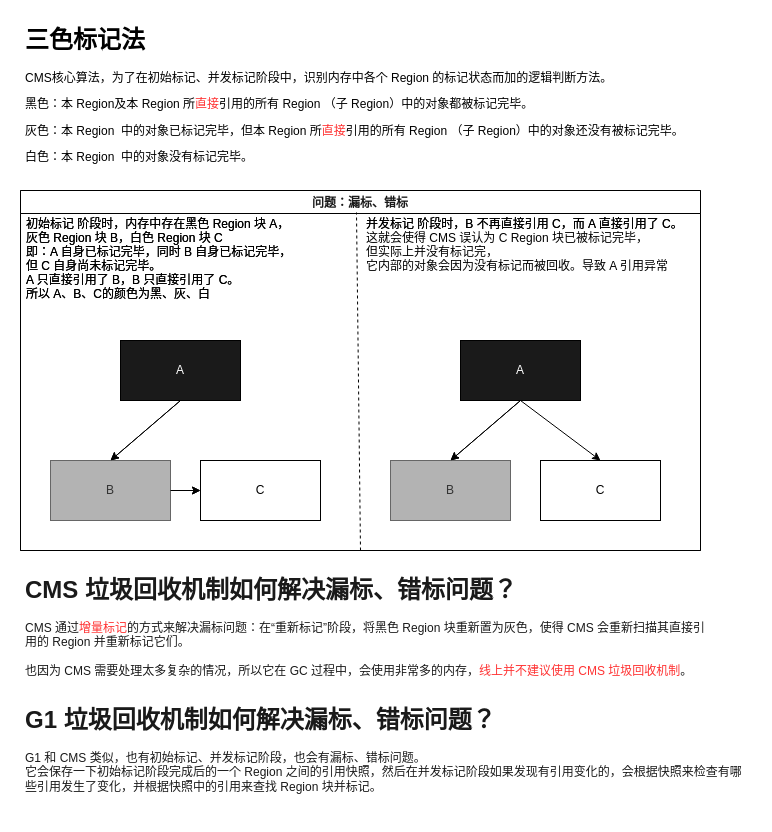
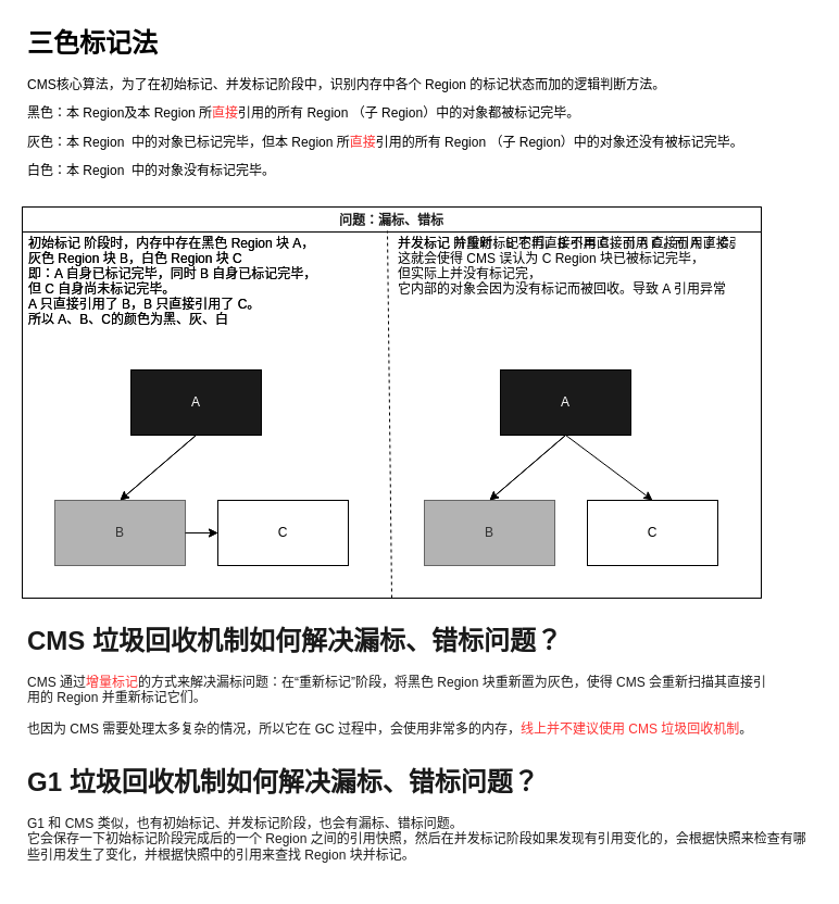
  <mxCell id="0" />
  <mxCell id="1" parent="0" />
  <mxCell id="2" value="&lt;h1&gt;三色标记法&lt;/h1&gt;&lt;p&gt;CMS核心算法，为了在初始标记、并发标记阶段中，识别内存中各个 Region 的标记状态而加的逻辑判断方法。&lt;/p&gt;&lt;p&gt;黑色：本 Region及本 Region 所&lt;font color=&quot;#ff3333&quot;&gt;直接&lt;/font&gt;引用的所有 Region （子 Region）中的对象都被标记完毕。&lt;/p&gt;&lt;p&gt;灰色：本 Region &amp;nbsp;中的对象已标记完毕，但本 Region 所&lt;font color=&quot;#ff3333&quot;&gt;直接&lt;/font&gt;引用的所有 Region （子 Region）中的对象还没有被标记完毕。&lt;/p&gt;&lt;p&gt;白色：本 Region&amp;nbsp;&amp;nbsp;中的对象没有标记完毕。&lt;/p&gt;" style="text;html=1;strokeColor=none;spacing=5;spacingTop=-20;whiteSpace=wrap;overflow=hidden;rounded=0;fillColor=#ffffff;" parent="1" vertex="1"><mxGeometry x="20" y="20" width="670" height="160" as="geometry" /></mxCell>
  <mxCell id="3" value="问题：漏标" style="swimlane;fillColor=#ffffff;fontColor=#FFFFFF;" parent="1" vertex="1"><mxGeometry x="20" y="190" width="680" height="360" as="geometry" /></mxCell>
  <mxCell id="4" value="初始标记 阶段时，内存中存在黑色 Region 块 A，&#10;灰色 Region 块 B，白色 Region 块 C&#10;即：A 自身已标记完毕，同时 B 自身已标记完毕，&#10;但 C 自身尚未标记完毕。&#10;A 只直接引用了 B，B 只直接引用了 C。&#10;所以 A、B、C的颜色为黑、灰、白" style="text;strokeColor=none;fillColor=none;align=left;verticalAlign=top;spacingLeft=4;spacingRight=4;overflow=hidden;rotatable=0;points=[[0,0.5],[1,0.5]];portConstraint=eastwest;" parent="3" vertex="1"><mxGeometry y="20" width="270" height="90" as="geometry" /></mxCell>
  <mxCell id="5" value="&lt;font color=&quot;#ffffff&quot;&gt;A&lt;/font&gt;" style="rounded=0;whiteSpace=wrap;html=1;fillColor=#1A1A1A;" parent="3" vertex="1"><mxGeometry x="100" y="150" width="120" height="60" as="geometry" /></mxCell>
  <mxCell id="6" value="B" style="rounded=0;whiteSpace=wrap;html=1;strokeColor=#666666;fontColor=#333333;fillColor=#B3B3B3;" parent="3" vertex="1"><mxGeometry x="30" y="270" width="120" height="60" as="geometry" /></mxCell>
  <mxCell id="7" value="C" style="rounded=0;whiteSpace=wrap;html=1;fillColor=#ffffff;" parent="3" vertex="1"><mxGeometry x="180" y="270" width="120" height="60" as="geometry" /></mxCell>
  <mxCell id="8" value="" style="endArrow=classic;html=1;fontColor=#FFFFFF;exitX=0.5;exitY=1;exitDx=0;exitDy=0;entryX=0.5;entryY=0;entryDx=0;entryDy=0;" parent="3" source="5" target="6" edge="1"><mxGeometry width="50" height="50" relative="1" as="geometry"><mxPoint x="360" y="110" as="sourcePoint" /><mxPoint x="410" y="60" as="targetPoint" /></mxGeometry></mxCell>
  <mxCell id="9" value="" style="endArrow=classic;html=1;fontColor=#FFFFFF;exitX=1;exitY=0.5;exitDx=0;exitDy=0;entryX=0;entryY=0.5;entryDx=0;entryDy=0;" parent="3" source="6" target="7" edge="1"><mxGeometry width="50" height="50" relative="1" as="geometry"><mxPoint x="360" y="110" as="sourcePoint" /><mxPoint x="410" y="60" as="targetPoint" /></mxGeometry></mxCell>
  <mxCell id="10" value="&lt;font color=&quot;#ffffff&quot;&gt;A&lt;/font&gt;" style="rounded=0;whiteSpace=wrap;html=1;fillColor=#1A1A1A;" parent="3" vertex="1"><mxGeometry x="440" y="150" width="120" height="60" as="geometry" /></mxCell>
  <mxCell id="11" value="B" style="rounded=0;whiteSpace=wrap;html=1;strokeColor=#666666;fontColor=#333333;fillColor=#B3B3B3;" parent="3" vertex="1"><mxGeometry x="370" y="270" width="120" height="60" as="geometry" /></mxCell>
  <mxCell id="12" value="C" style="rounded=0;whiteSpace=wrap;html=1;fillColor=#ffffff;" parent="3" vertex="1"><mxGeometry x="520" y="270" width="120" height="60" as="geometry" /></mxCell>
  <mxCell id="13" value="" style="endArrow=classic;html=1;fontColor=#FFFFFF;exitX=0.5;exitY=1;exitDx=0;exitDy=0;entryX=0.5;entryY=0;entryDx=0;entryDy=0;" parent="3" source="10" target="11" edge="1"><mxGeometry width="50" height="50" relative="1" as="geometry"><mxPoint x="670" y="-110" as="sourcePoint" /><mxPoint x="720" y="-160" as="targetPoint" /></mxGeometry></mxCell>
- <mxCell id="14" value="并发标记 阶段时，B 不再直接引用 C，而 A 直接引用了 C。" style="text;strokeColor=none;fillColor=none;align=left;verticalAlign=top;spacingLeft=4;spacingRight=4;overflow=hidden;rotatable=0;points=[[0,0.5],[1,0.5]];portConstraint=eastwest;" parent="3" vertex="1"><mxGeometry x="340" y="20" width="320" height="90" as="geometry" /></mxCell>
+ <mxCell id="14" value="并发标记 并重新标记它们，B 不再直接引用 C，而 A 直接引用了 C。" style="text;strokeColor=none;fillColor=none;align=left;verticalAlign=top;spacingLeft=4;spacingRight=4;overflow=hidden;rotatable=0;points=[[0,0.5],[1,0.5]];portConstraint=eastwest;" parent="3" vertex="1"><mxGeometry x="340" y="20" width="320" height="90" as="geometry" /></mxCell>
  <mxCell id="15" value="问题：漏标、错标" style="swimlane;fillColor=#ffffff;fontColor=#1A1A1A;" parent="3" vertex="1"><mxGeometry width="680" height="360" as="geometry" /></mxCell>
  <mxCell id="16" value="初始标记 阶段时，内存中存在黑色 Region 块 A，&#10;灰色 Region 块 B，白色 Region 块 C&#10;即：A 自身已标记完毕，同时 B 自身已标记完毕，&#10;但 C 自身尚未标记完毕。&#10;A 只直接引用了 B，B 只直接引用了 C。&#10;所以 A、B、C的颜色为黑、灰、白" style="text;strokeColor=none;fillColor=none;align=left;verticalAlign=top;spacingLeft=4;spacingRight=4;overflow=hidden;rotatable=0;points=[[0,0.5],[1,0.5]];portConstraint=eastwest;" parent="15" vertex="1"><mxGeometry y="20" width="270" height="90" as="geometry" /></mxCell>
  <mxCell id="17" value="&lt;font color=&quot;#ffffff&quot;&gt;A&lt;/font&gt;" style="rounded=0;whiteSpace=wrap;html=1;fillColor=#1A1A1A;" parent="15" vertex="1"><mxGeometry x="100" y="150" width="120" height="60" as="geometry" /></mxCell>
  <mxCell id="18" value="B" style="rounded=0;whiteSpace=wrap;html=1;strokeColor=#666666;fontColor=#333333;fillColor=#B3B3B3;" parent="15" vertex="1"><mxGeometry x="30" y="270" width="120" height="60" as="geometry" /></mxCell>
  <mxCell id="19" value="C" style="rounded=0;whiteSpace=wrap;html=1;fillColor=#ffffff;" parent="15" vertex="1"><mxGeometry x="180" y="270" width="120" height="60" as="geometry" /></mxCell>
  <mxCell id="20" value="" style="endArrow=classic;html=1;fontColor=#FFFFFF;exitX=0.5;exitY=1;exitDx=0;exitDy=0;entryX=0.5;entryY=0;entryDx=0;entryDy=0;" parent="15" source="17" target="18" edge="1"><mxGeometry width="50" height="50" relative="1" as="geometry"><mxPoint x="360" y="110" as="sourcePoint" /><mxPoint x="410" y="60" as="targetPoint" /></mxGeometry></mxCell>
  <mxCell id="21" value="" style="endArrow=classic;html=1;fontColor=#FFFFFF;exitX=1;exitY=0.5;exitDx=0;exitDy=0;entryX=0;entryY=0.5;entryDx=0;entryDy=0;" parent="15" source="18" target="19" edge="1"><mxGeometry width="50" height="50" relative="1" as="geometry"><mxPoint x="360" y="110" as="sourcePoint" /><mxPoint x="410" y="60" as="targetPoint" /></mxGeometry></mxCell>
  <mxCell id="22" value="&lt;font color=&quot;#ffffff&quot;&gt;A&lt;/font&gt;" style="rounded=0;whiteSpace=wrap;html=1;fillColor=#1A1A1A;" parent="15" vertex="1"><mxGeometry x="440" y="150" width="120" height="60" as="geometry" /></mxCell>
  <mxCell id="23" value="B" style="rounded=0;whiteSpace=wrap;html=1;strokeColor=#666666;fontColor=#333333;fillColor=#B3B3B3;" parent="15" vertex="1"><mxGeometry x="370" y="270" width="120" height="60" as="geometry" /></mxCell>
  <mxCell id="24" value="C" style="rounded=0;whiteSpace=wrap;html=1;fillColor=#ffffff;" parent="15" vertex="1"><mxGeometry x="520" y="270" width="120" height="60" as="geometry" /></mxCell>
  <mxCell id="25" value="" style="endArrow=classic;html=1;fontColor=#FFFFFF;exitX=0.5;exitY=1;exitDx=0;exitDy=0;entryX=0.5;entryY=0;entryDx=0;entryDy=0;" parent="15" source="22" target="23" edge="1"><mxGeometry width="50" height="50" relative="1" as="geometry"><mxPoint x="670" y="-110" as="sourcePoint" /><mxPoint x="720" y="-160" as="targetPoint" /></mxGeometry></mxCell>
  <mxCell id="26" value="" style="endArrow=classic;html=1;fontColor=#FFFFFF;exitX=0.5;exitY=1;exitDx=0;exitDy=0;entryX=0.5;entryY=0;entryDx=0;entryDy=0;" parent="15" source="22" target="24" edge="1"><mxGeometry width="50" height="50" relative="1" as="geometry"><mxPoint x="670" y="-110" as="sourcePoint" /><mxPoint x="720" y="-160" as="targetPoint" /></mxGeometry></mxCell>
  <mxCell id="27" value="并发标记 阶段时，B 不再直接引用 C，而 A 直接引用了 C。&#10;这就会使得 CMS 误认为 C Region 块已被标记完毕，&#10;但实际上并没有标记完，&#10;它内部的对象会因为没有标记而被回收。导致 A 引用异常" style="text;strokeColor=none;fillColor=none;align=left;verticalAlign=top;spacingLeft=4;spacingRight=4;overflow=hidden;rotatable=0;points=[[0,0.5],[1,0.5]];portConstraint=eastwest;" parent="15" vertex="1"><mxGeometry x="340" y="20" width="320" height="90" as="geometry" /></mxCell>
  <mxCell id="28" value="" style="endArrow=none;dashed=1;html=1;" parent="1" edge="1"><mxGeometry width="50" height="50" relative="1" as="geometry"><mxPoint x="360" y="550" as="sourcePoint" /><mxPoint x="356" y="212" as="targetPoint" /></mxGeometry></mxCell>
  <mxCell id="29" value="&lt;h1&gt;CMS 垃圾回收机制如何解决漏标、错标问题？&lt;/h1&gt;&lt;div&gt;CMS 通过&lt;font color=&quot;#ff3333&quot;&gt;增量标记&lt;/font&gt;的方式来解决漏标问题：在“重新标记”阶段，将黑色 Region 块重新置为灰色，使得 CMS 会重新扫描其直接引用的 Region 并重新标记它们。&lt;/div&gt;&lt;div&gt;&lt;br&gt;&lt;/div&gt;&lt;div&gt;也因为 CMS 需要处理太多复杂的情况，所以它在 GC 过程中，会使用非常多的内存，&lt;font color=&quot;#ff3333&quot;&gt;线上并不建议使用 CMS 垃圾回收机制&lt;/font&gt;。&lt;/div&gt;" style="text;html=1;strokeColor=none;fillColor=none;spacing=5;spacingTop=-20;whiteSpace=wrap;overflow=hidden;rounded=0;fontColor=#1A1A1A;" parent="1" vertex="1"><mxGeometry x="20" y="570" width="690" height="120" as="geometry" /></mxCell>
  <mxCell id="30" value="&lt;h1&gt;G1 垃圾回收机制如何解决漏标、错标问题？&lt;/h1&gt;&lt;div&gt;G1 和 CMS 类似，也有初始标记、并发标记阶段，也会有漏标、错标问题。&lt;/div&gt;&lt;div&gt;它会保存一下初始标记阶段完成后的一个 Region 之间的引用快照，然后在并发标记阶段如果发现有引用变化的，会根据快照来检查有哪些引用发生了变化，并根据快照中的引用来查找 Region 块并标记。&lt;/div&gt;" style="text;html=1;strokeColor=none;fillColor=none;spacing=5;spacingTop=-20;whiteSpace=wrap;overflow=hidden;rounded=0;fontColor=#1A1A1A;" parent="1" vertex="1"><mxGeometry x="20" y="700" width="730" height="110" as="geometry" /></mxCell>
